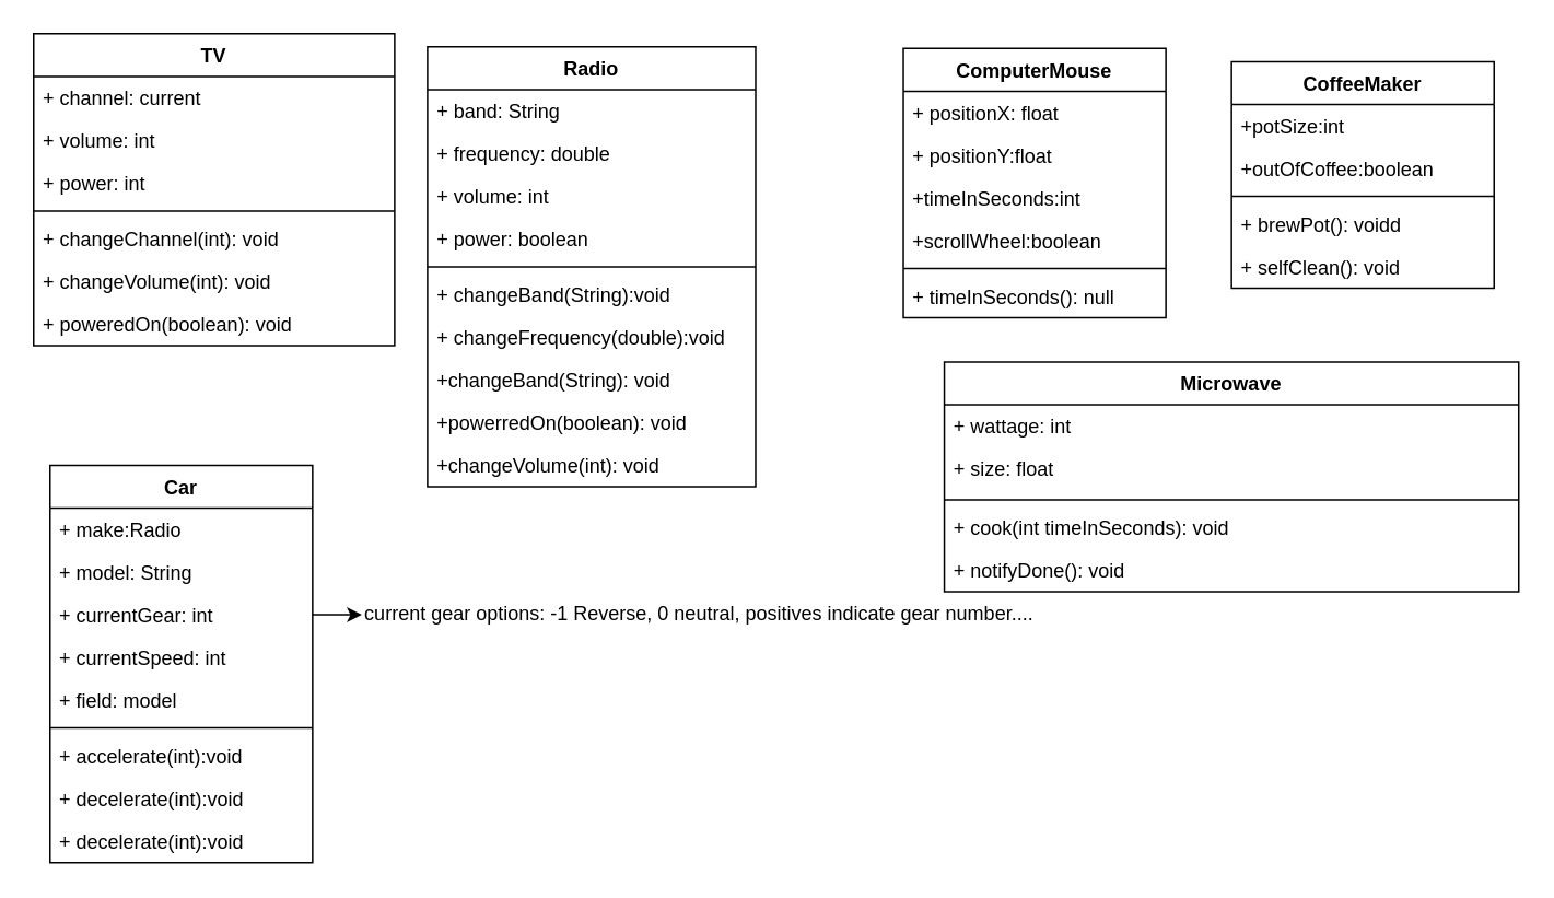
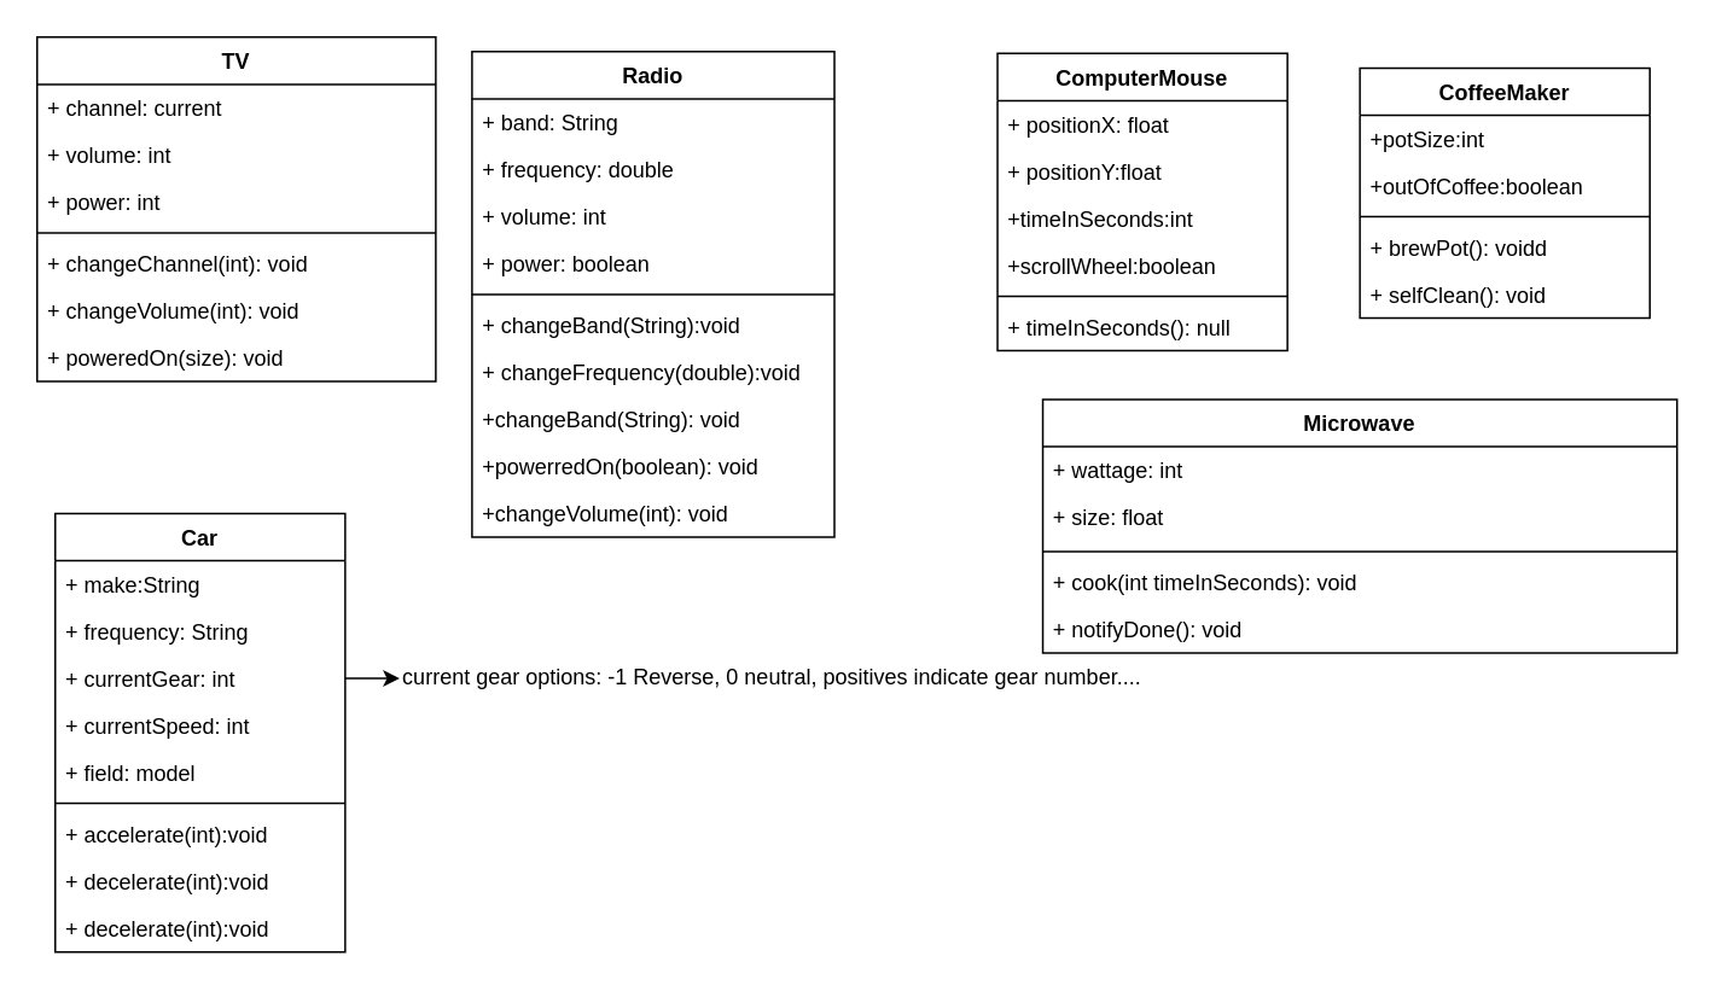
  <mxCell id="0" />
  <mxCell id="1" parent="0" />
  <mxCell id="2" value="Radio" style="swimlane;fontStyle=1;align=center;verticalAlign=top;childLayout=stackLayout;horizontal=1;startSize=26;horizontalStack=0;resizeParent=1;resizeParentMax=0;resizeLast=0;collapsible=1;marginBottom=0;" vertex="1" parent="1"><mxGeometry x="260" y="28" width="200" height="268" as="geometry" /></mxCell>
  <mxCell id="3" value="+ band: String" style="text;strokeColor=none;fillColor=none;align=left;verticalAlign=top;spacingLeft=4;spacingRight=4;overflow=hidden;rotatable=0;points=[[0,0.5],[1,0.5]];portConstraint=eastwest;" vertex="1" parent="2"><mxGeometry y="26" width="200" height="26" as="geometry" /></mxCell>
  <mxCell id="4" value="+ frequency: double" style="text;strokeColor=none;fillColor=none;align=left;verticalAlign=top;spacingLeft=4;spacingRight=4;overflow=hidden;rotatable=0;points=[[0,0.5],[1,0.5]];portConstraint=eastwest;" vertex="1" parent="2"><mxGeometry y="52" width="200" height="26" as="geometry" /></mxCell>
  <mxCell id="5" value="+ volume: int" style="text;strokeColor=none;fillColor=none;align=left;verticalAlign=top;spacingLeft=4;spacingRight=4;overflow=hidden;rotatable=0;points=[[0,0.5],[1,0.5]];portConstraint=eastwest;" vertex="1" parent="2"><mxGeometry y="78" width="200" height="26" as="geometry" /></mxCell>
  <mxCell id="6" value="+ power: boolean" style="text;strokeColor=none;fillColor=none;align=left;verticalAlign=top;spacingLeft=4;spacingRight=4;overflow=hidden;rotatable=0;points=[[0,0.5],[1,0.5]];portConstraint=eastwest;" vertex="1" parent="2"><mxGeometry y="104" width="200" height="26" as="geometry" /></mxCell>
  <mxCell id="7" value="" style="line;strokeWidth=1;fillColor=none;align=left;verticalAlign=middle;spacingTop=-1;spacingLeft=3;spacingRight=3;rotatable=0;labelPosition=right;points=[];portConstraint=eastwest;" vertex="1" parent="2"><mxGeometry y="130" width="200" height="8" as="geometry" /></mxCell>
  <mxCell id="8" value="+ changeBand(String):void" style="text;strokeColor=none;fillColor=none;align=left;verticalAlign=top;spacingLeft=4;spacingRight=4;overflow=hidden;rotatable=0;points=[[0,0.5],[1,0.5]];portConstraint=eastwest;" vertex="1" parent="2"><mxGeometry y="138" width="200" height="26" as="geometry" /></mxCell>
  <mxCell id="9" value="+ changeFrequency(double):void " style="text;strokeColor=none;fillColor=none;align=left;verticalAlign=top;spacingLeft=4;spacingRight=4;overflow=hidden;rotatable=0;points=[[0,0.5],[1,0.5]];portConstraint=eastwest;" vertex="1" parent="2"><mxGeometry y="164" width="200" height="26" as="geometry" /></mxCell>
  <mxCell id="10" value="+changeBand(String): void" style="text;strokeColor=none;fillColor=none;align=left;verticalAlign=top;spacingLeft=4;spacingRight=4;overflow=hidden;rotatable=0;points=[[0,0.5],[1,0.5]];portConstraint=eastwest;" vertex="1" parent="2"><mxGeometry y="190" width="200" height="26" as="geometry" /></mxCell>
  <mxCell id="11" value="+powerredOn(boolean): void" style="text;strokeColor=none;fillColor=none;align=left;verticalAlign=top;spacingLeft=4;spacingRight=4;overflow=hidden;rotatable=0;points=[[0,0.5],[1,0.5]];portConstraint=eastwest;" vertex="1" parent="2"><mxGeometry y="216" width="200" height="26" as="geometry" /></mxCell>
  <mxCell id="12" value="+changeVolume(int): void" style="text;strokeColor=none;fillColor=none;align=left;verticalAlign=top;spacingLeft=4;spacingRight=4;overflow=hidden;rotatable=0;points=[[0,0.5],[1,0.5]];portConstraint=eastwest;" vertex="1" parent="2"><mxGeometry y="242" width="200" height="26" as="geometry" /></mxCell>
  <mxCell id="13" value="TV" style="swimlane;fontStyle=1;align=center;verticalAlign=top;childLayout=stackLayout;horizontal=1;startSize=26;horizontalStack=0;resizeParent=1;resizeParentMax=0;resizeLast=0;collapsible=1;marginBottom=0;" vertex="1" parent="1"><mxGeometry x="20" y="20" width="220" height="190" as="geometry" /></mxCell>
  <mxCell id="14" value="+ channel: current" style="text;strokeColor=none;fillColor=none;align=left;verticalAlign=top;spacingLeft=4;spacingRight=4;overflow=hidden;rotatable=0;points=[[0,0.5],[1,0.5]];portConstraint=eastwest;" vertex="1" parent="13"><mxGeometry y="26" width="220" height="26" as="geometry" /></mxCell>
  <mxCell id="15" value="+ volume: int" style="text;strokeColor=none;fillColor=none;align=left;verticalAlign=top;spacingLeft=4;spacingRight=4;overflow=hidden;rotatable=0;points=[[0,0.5],[1,0.5]];portConstraint=eastwest;" vertex="1" parent="13"><mxGeometry y="52" width="220" height="26" as="geometry" /></mxCell>
  <mxCell id="16" value="+ power: int" style="text;strokeColor=none;fillColor=none;align=left;verticalAlign=top;spacingLeft=4;spacingRight=4;overflow=hidden;rotatable=0;points=[[0,0.5],[1,0.5]];portConstraint=eastwest;" vertex="1" parent="13"><mxGeometry y="78" width="220" height="26" as="geometry" /></mxCell>
  <mxCell id="17" value="" style="line;strokeWidth=1;fillColor=none;align=left;verticalAlign=middle;spacingTop=-1;spacingLeft=3;spacingRight=3;rotatable=0;labelPosition=right;points=[];portConstraint=eastwest;" vertex="1" parent="13"><mxGeometry y="104" width="220" height="8" as="geometry" /></mxCell>
  <mxCell id="18" value="+ changeChannel(int): void" style="text;strokeColor=none;fillColor=none;align=left;verticalAlign=top;spacingLeft=4;spacingRight=4;overflow=hidden;rotatable=0;points=[[0,0.5],[1,0.5]];portConstraint=eastwest;" vertex="1" parent="13"><mxGeometry y="112" width="220" height="26" as="geometry" /></mxCell>
  <mxCell id="19" value="+ changeVolume(int): void" style="text;strokeColor=none;fillColor=none;align=left;verticalAlign=top;spacingLeft=4;spacingRight=4;overflow=hidden;rotatable=0;points=[[0,0.5],[1,0.5]];portConstraint=eastwest;" vertex="1" parent="13"><mxGeometry y="138" width="220" height="26" as="geometry" /></mxCell>
- <mxCell id="20" value="+ poweredOn(boolean): void" style="text;strokeColor=none;fillColor=none;align=left;verticalAlign=top;spacingLeft=4;spacingRight=4;overflow=hidden;rotatable=0;points=[[0,0.5],[1,0.5]];portConstraint=eastwest;" vertex="1" parent="13"><mxGeometry y="164" width="220" height="26" as="geometry" /></mxCell>
+ <mxCell id="20" value="+ poweredOn(size): void" style="text;strokeColor=none;fillColor=none;align=left;verticalAlign=top;spacingLeft=4;spacingRight=4;overflow=hidden;rotatable=0;points=[[0,0.5],[1,0.5]];portConstraint=eastwest;" vertex="1" parent="13"><mxGeometry y="164" width="220" height="26" as="geometry" /></mxCell>
  <mxCell id="21" value="Car" style="swimlane;fontStyle=1;align=center;verticalAlign=top;childLayout=stackLayout;horizontal=1;startSize=26;horizontalStack=0;resizeParent=1;resizeParentMax=0;resizeLast=0;collapsible=1;marginBottom=0;" vertex="1" parent="1"><mxGeometry x="30" y="283" width="160" height="242" as="geometry" /></mxCell>
- <mxCell id="22" value="+ make:Radio" style="text;strokeColor=none;fillColor=none;align=left;verticalAlign=top;spacingLeft=4;spacingRight=4;overflow=hidden;rotatable=0;points=[[0,0.5],[1,0.5]];portConstraint=eastwest;" vertex="1" parent="21"><mxGeometry y="26" width="160" height="26" as="geometry" /></mxCell>
- <mxCell id="23" value="+ model: String" style="text;strokeColor=none;fillColor=none;align=left;verticalAlign=top;spacingLeft=4;spacingRight=4;overflow=hidden;rotatable=0;points=[[0,0.5],[1,0.5]];portConstraint=eastwest;" vertex="1" parent="21"><mxGeometry y="52" width="160" height="26" as="geometry" /></mxCell>
+ <mxCell id="22" value="+ make:String" style="text;strokeColor=none;fillColor=none;align=left;verticalAlign=top;spacingLeft=4;spacingRight=4;overflow=hidden;rotatable=0;points=[[0,0.5],[1,0.5]];portConstraint=eastwest;" vertex="1" parent="21"><mxGeometry y="26" width="160" height="26" as="geometry" /></mxCell>
+ <mxCell id="23" value="+ frequency: String" style="text;strokeColor=none;fillColor=none;align=left;verticalAlign=top;spacingLeft=4;spacingRight=4;overflow=hidden;rotatable=0;points=[[0,0.5],[1,0.5]];portConstraint=eastwest;" vertex="1" parent="21"><mxGeometry y="52" width="160" height="26" as="geometry" /></mxCell>
  <mxCell id="24" value="+ currentGear: int" style="text;strokeColor=none;fillColor=none;align=left;verticalAlign=top;spacingLeft=4;spacingRight=4;overflow=hidden;rotatable=0;points=[[0,0.5],[1,0.5]];portConstraint=eastwest;" vertex="1" parent="21"><mxGeometry y="78" width="160" height="26" as="geometry" /></mxCell>
  <mxCell id="25" value="+ currentSpeed: int" style="text;strokeColor=none;fillColor=none;align=left;verticalAlign=top;spacingLeft=4;spacingRight=4;overflow=hidden;rotatable=0;points=[[0,0.5],[1,0.5]];portConstraint=eastwest;" vertex="1" parent="21"><mxGeometry y="104" width="160" height="26" as="geometry" /></mxCell>
  <mxCell id="26" value="+ field: model" style="text;strokeColor=none;fillColor=none;align=left;verticalAlign=top;spacingLeft=4;spacingRight=4;overflow=hidden;rotatable=0;points=[[0,0.5],[1,0.5]];portConstraint=eastwest;" vertex="1" parent="21"><mxGeometry y="130" width="160" height="26" as="geometry" /></mxCell>
  <mxCell id="27" value="" style="line;strokeWidth=1;fillColor=none;align=left;verticalAlign=middle;spacingTop=-1;spacingLeft=3;spacingRight=3;rotatable=0;labelPosition=right;points=[];portConstraint=eastwest;" vertex="1" parent="21"><mxGeometry y="156" width="160" height="8" as="geometry" /></mxCell>
  <mxCell id="28" value="+ accelerate(int):void" style="text;strokeColor=none;fillColor=none;align=left;verticalAlign=top;spacingLeft=4;spacingRight=4;overflow=hidden;rotatable=0;points=[[0,0.5],[1,0.5]];portConstraint=eastwest;" vertex="1" parent="21"><mxGeometry y="164" width="160" height="26" as="geometry" /></mxCell>
  <mxCell id="29" value="+ decelerate(int):void" style="text;strokeColor=none;fillColor=none;align=left;verticalAlign=top;spacingLeft=4;spacingRight=4;overflow=hidden;rotatable=0;points=[[0,0.5],[1,0.5]];portConstraint=eastwest;" vertex="1" parent="21"><mxGeometry y="190" width="160" height="26" as="geometry" /></mxCell>
  <mxCell id="30" value="+ decelerate(int):void" style="text;strokeColor=none;fillColor=none;align=left;verticalAlign=top;spacingLeft=4;spacingRight=4;overflow=hidden;rotatable=0;points=[[0,0.5],[1,0.5]];portConstraint=eastwest;" vertex="1" parent="21"><mxGeometry y="216" width="160" height="26" as="geometry" /></mxCell>
  <mxCell id="31" value="current gear options: -1 Reverse, 0 neutral, positives indicate gear number...." style="text;html=1;resizable=0;points=[];autosize=1;align=left;verticalAlign=top;spacingTop=-4;" vertex="1" parent="1"><mxGeometry x="220" y="364" width="420" height="20" as="geometry" /></mxCell>
  <mxCell id="32" value="" style="edgeStyle=orthogonalEdgeStyle;rounded=0;orthogonalLoop=1;jettySize=auto;html=1;" edge="1" parent="1" source="24" target="31"><mxGeometry relative="1" as="geometry" /></mxCell>
  <mxCell id="33" value="ComputerMouse" style="swimlane;fontStyle=1;align=center;verticalAlign=top;childLayout=stackLayout;horizontal=1;startSize=26;horizontalStack=0;resizeParent=1;resizeParentMax=0;resizeLast=0;collapsible=1;marginBottom=0;" vertex="1" parent="1"><mxGeometry x="550" y="29" width="160" height="164" as="geometry" /></mxCell>
  <mxCell id="34" value="+ positionX: float" style="text;strokeColor=none;fillColor=none;align=left;verticalAlign=top;spacingLeft=4;spacingRight=4;overflow=hidden;rotatable=0;points=[[0,0.5],[1,0.5]];portConstraint=eastwest;" vertex="1" parent="33"><mxGeometry y="26" width="160" height="26" as="geometry" /></mxCell>
  <mxCell id="35" value="+ positionY:float" style="text;strokeColor=none;fillColor=none;align=left;verticalAlign=top;spacingLeft=4;spacingRight=4;overflow=hidden;rotatable=0;points=[[0,0.5],[1,0.5]];portConstraint=eastwest;" vertex="1" parent="33"><mxGeometry y="52" width="160" height="26" as="geometry" /></mxCell>
  <mxCell id="36" value="+timeInSeconds:int" style="text;strokeColor=none;fillColor=none;align=left;verticalAlign=top;spacingLeft=4;spacingRight=4;overflow=hidden;rotatable=0;points=[[0,0.5],[1,0.5]];portConstraint=eastwest;" vertex="1" parent="33"><mxGeometry y="78" width="160" height="26" as="geometry" /></mxCell>
  <mxCell id="37" value="+scrollWheel:boolean" style="text;strokeColor=none;fillColor=none;align=left;verticalAlign=top;spacingLeft=4;spacingRight=4;overflow=hidden;rotatable=0;points=[[0,0.5],[1,0.5]];portConstraint=eastwest;" vertex="1" parent="33"><mxGeometry y="104" width="160" height="26" as="geometry" /></mxCell>
  <mxCell id="38" value="" style="line;strokeWidth=1;fillColor=none;align=left;verticalAlign=middle;spacingTop=-1;spacingLeft=3;spacingRight=3;rotatable=0;labelPosition=right;points=[];portConstraint=eastwest;" vertex="1" parent="33"><mxGeometry y="130" width="160" height="8" as="geometry" /></mxCell>
  <mxCell id="39" value="+ timeInSeconds(): null" style="text;strokeColor=none;fillColor=none;align=left;verticalAlign=top;spacingLeft=4;spacingRight=4;overflow=hidden;rotatable=0;points=[[0,0.5],[1,0.5]];portConstraint=eastwest;" vertex="1" parent="33"><mxGeometry y="138" width="160" height="26" as="geometry" /></mxCell>
  <mxCell id="40" value="CoffeeMaker" style="swimlane;fontStyle=1;align=center;verticalAlign=top;childLayout=stackLayout;horizontal=1;startSize=26;horizontalStack=0;resizeParent=1;resizeParentMax=0;resizeLast=0;collapsible=1;marginBottom=0;" vertex="1" parent="1"><mxGeometry x="750" y="37" width="160" height="138" as="geometry" /></mxCell>
  <mxCell id="41" value="+potSize:int" style="text;strokeColor=none;fillColor=none;align=left;verticalAlign=top;spacingLeft=4;spacingRight=4;overflow=hidden;rotatable=0;points=[[0,0.5],[1,0.5]];portConstraint=eastwest;" vertex="1" parent="40"><mxGeometry y="26" width="160" height="26" as="geometry" /></mxCell>
  <mxCell id="42" value="+outOfCoffee:boolean" style="text;strokeColor=none;fillColor=none;align=left;verticalAlign=top;spacingLeft=4;spacingRight=4;overflow=hidden;rotatable=0;points=[[0,0.5],[1,0.5]];portConstraint=eastwest;" vertex="1" parent="40"><mxGeometry y="52" width="160" height="26" as="geometry" /></mxCell>
  <mxCell id="43" value="" style="line;strokeWidth=1;fillColor=none;align=left;verticalAlign=middle;spacingTop=-1;spacingLeft=3;spacingRight=3;rotatable=0;labelPosition=right;points=[];portConstraint=eastwest;" vertex="1" parent="40"><mxGeometry y="78" width="160" height="8" as="geometry" /></mxCell>
  <mxCell id="44" value="+ brewPot(): voidd" style="text;strokeColor=none;fillColor=none;align=left;verticalAlign=top;spacingLeft=4;spacingRight=4;overflow=hidden;rotatable=0;points=[[0,0.5],[1,0.5]];portConstraint=eastwest;" vertex="1" parent="40"><mxGeometry y="86" width="160" height="26" as="geometry" /></mxCell>
  <mxCell id="45" value="+ selfClean(): void" style="text;strokeColor=none;fillColor=none;align=left;verticalAlign=top;spacingLeft=4;spacingRight=4;overflow=hidden;rotatable=0;points=[[0,0.5],[1,0.5]];portConstraint=eastwest;" vertex="1" parent="40"><mxGeometry y="112" width="160" height="26" as="geometry" /></mxCell>
  <mxCell id="46" value="Microwave" style="swimlane;fontStyle=1;align=center;verticalAlign=top;childLayout=stackLayout;horizontal=1;startSize=26;horizontalStack=0;resizeParent=1;resizeParentMax=0;resizeLast=0;collapsible=1;marginBottom=0;" vertex="1" parent="1"><mxGeometry x="575" y="220" width="350" height="140" as="geometry" /></mxCell>
  <mxCell id="47" value="+ wattage: int" style="text;strokeColor=none;fillColor=none;align=left;verticalAlign=top;spacingLeft=4;spacingRight=4;overflow=hidden;rotatable=0;points=[[0,0.5],[1,0.5]];portConstraint=eastwest;" vertex="1" parent="46"><mxGeometry y="26" width="350" height="26" as="geometry" /></mxCell>
  <mxCell id="48" value="+ size: float" style="text;strokeColor=none;fillColor=none;align=left;verticalAlign=top;spacingLeft=4;spacingRight=4;overflow=hidden;rotatable=0;points=[[0,0.5],[1,0.5]];portConstraint=eastwest;" vertex="1" parent="46"><mxGeometry y="52" width="350" height="28" as="geometry" /></mxCell>
  <mxCell id="49" value="" style="line;strokeWidth=1;fillColor=none;align=left;verticalAlign=middle;spacingTop=-1;spacingLeft=3;spacingRight=3;rotatable=0;labelPosition=right;points=[];portConstraint=eastwest;" vertex="1" parent="46"><mxGeometry y="80" width="350" height="8" as="geometry" /></mxCell>
  <mxCell id="50" value="+ cook(int timeInSeconds): void" style="text;strokeColor=none;fillColor=none;align=left;verticalAlign=top;spacingLeft=4;spacingRight=4;overflow=hidden;rotatable=0;points=[[0,0.5],[1,0.5]];portConstraint=eastwest;" vertex="1" parent="46"><mxGeometry y="88" width="350" height="26" as="geometry" /></mxCell>
  <mxCell id="51" value="+ notifyDone(): void" style="text;strokeColor=none;fillColor=none;align=left;verticalAlign=top;spacingLeft=4;spacingRight=4;overflow=hidden;rotatable=0;points=[[0,0.5],[1,0.5]];portConstraint=eastwest;" vertex="1" parent="46"><mxGeometry y="114" width="350" height="26" as="geometry" /></mxCell>
